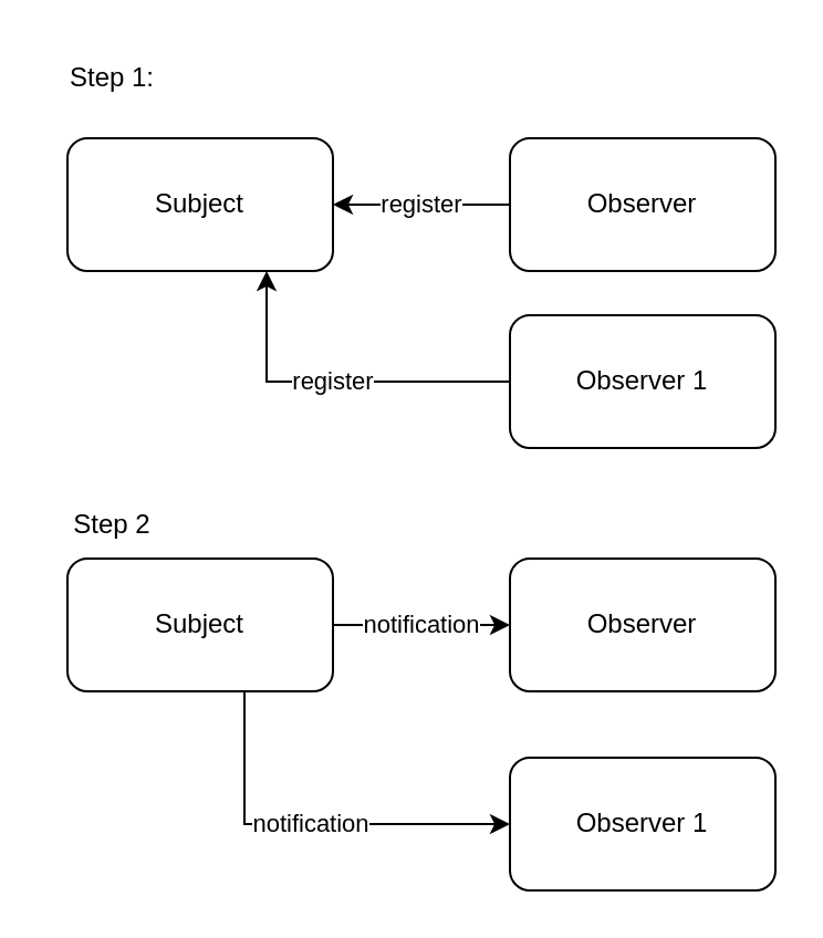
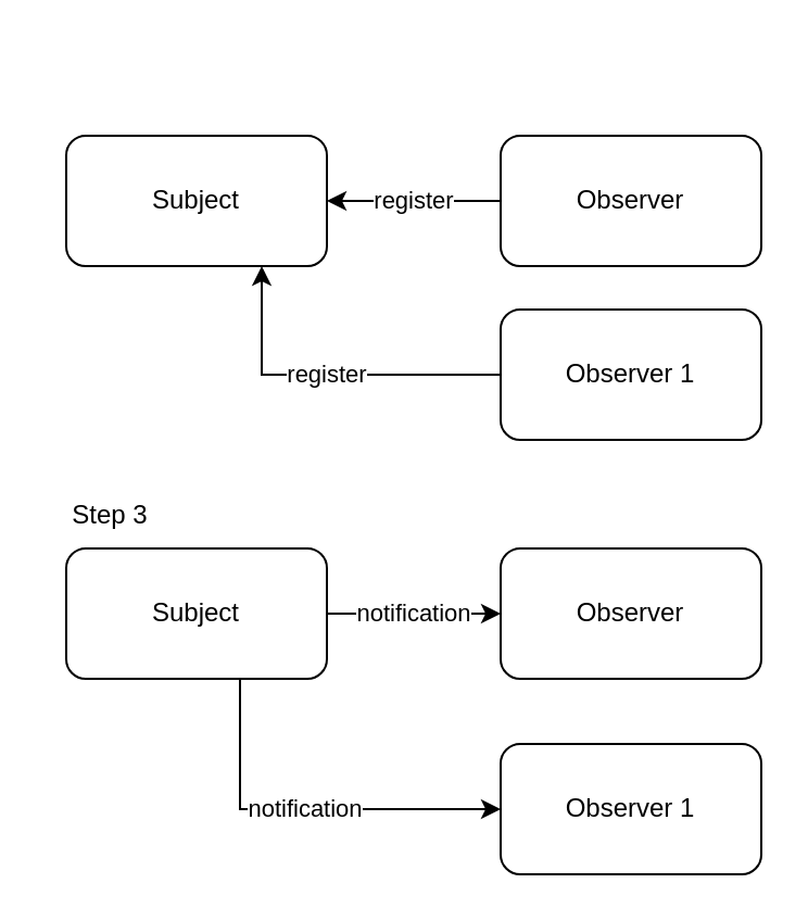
  <mxCell id="0" />
  <mxCell id="1" parent="0" />
- <mxCell id="2" value="Step 1:" style="text;html=1;align=center;verticalAlign=middle;resizable=0;points=[];autosize=1;strokeColor=none;fillColor=none;" vertex="1" parent="1"><mxGeometry x="20" y="20" width="60" height="30" as="geometry" /></mxCell>
  <mxCell id="3" value="Subject" style="rounded=1;whiteSpace=wrap;html=1;" vertex="1" parent="1"><mxGeometry x="30" y="62" width="120" height="60" as="geometry" /></mxCell>
  <mxCell id="4" value="register" style="edgeStyle=orthogonalEdgeStyle;rounded=0;orthogonalLoop=1;jettySize=auto;html=1;" edge="1" parent="1" source="5" target="3"><mxGeometry relative="1" as="geometry" /></mxCell>
  <mxCell id="5" value="Observer" style="rounded=1;whiteSpace=wrap;html=1;" vertex="1" parent="1"><mxGeometry x="230" y="62" width="120" height="60" as="geometry" /></mxCell>
  <mxCell id="6" value="register" style="edgeStyle=orthogonalEdgeStyle;rounded=0;orthogonalLoop=1;jettySize=auto;html=1;entryX=0.75;entryY=1;entryDx=0;entryDy=0;" edge="1" parent="1" source="7" target="3"><mxGeometry relative="1" as="geometry" /></mxCell>
  <mxCell id="7" value="Observer 1" style="rounded=1;whiteSpace=wrap;html=1;" vertex="1" parent="1"><mxGeometry x="230" y="142" width="120" height="60" as="geometry" /></mxCell>
- <mxCell id="8" value="Step 2" style="text;html=1;align=center;verticalAlign=middle;resizable=0;points=[];autosize=1;strokeColor=none;fillColor=none;" vertex="1" parent="1"><mxGeometry x="20" y="222" width="60" height="30" as="geometry" /></mxCell>
+ <mxCell id="8" value="Step 3" style="text;html=1;align=center;verticalAlign=middle;resizable=0;points=[];autosize=1;strokeColor=none;fillColor=none;" vertex="1" parent="1"><mxGeometry x="20" y="222" width="60" height="30" as="geometry" /></mxCell>
  <mxCell id="9" value="notification" style="edgeStyle=orthogonalEdgeStyle;rounded=0;orthogonalLoop=1;jettySize=auto;html=1;" edge="1" parent="1" source="11" target="12"><mxGeometry relative="1" as="geometry" /></mxCell>
  <mxCell id="10" value="notification" style="edgeStyle=orthogonalEdgeStyle;rounded=0;orthogonalLoop=1;jettySize=auto;html=1;entryX=0;entryY=0.5;entryDx=0;entryDy=0;" edge="1" parent="1" source="11" target="13"><mxGeometry relative="1" as="geometry"><Array as="points"><mxPoint x="110" y="372" /></Array></mxGeometry></mxCell>
  <mxCell id="11" value="Subject" style="rounded=1;whiteSpace=wrap;html=1;" vertex="1" parent="1"><mxGeometry x="30" y="252" width="120" height="60" as="geometry" /></mxCell>
  <mxCell id="12" value="Observer" style="rounded=1;whiteSpace=wrap;html=1;" vertex="1" parent="1"><mxGeometry x="230" y="252" width="120" height="60" as="geometry" /></mxCell>
  <mxCell id="13" value="Observer 1" style="rounded=1;whiteSpace=wrap;html=1;" vertex="1" parent="1"><mxGeometry x="230" y="342" width="120" height="60" as="geometry" /></mxCell>
